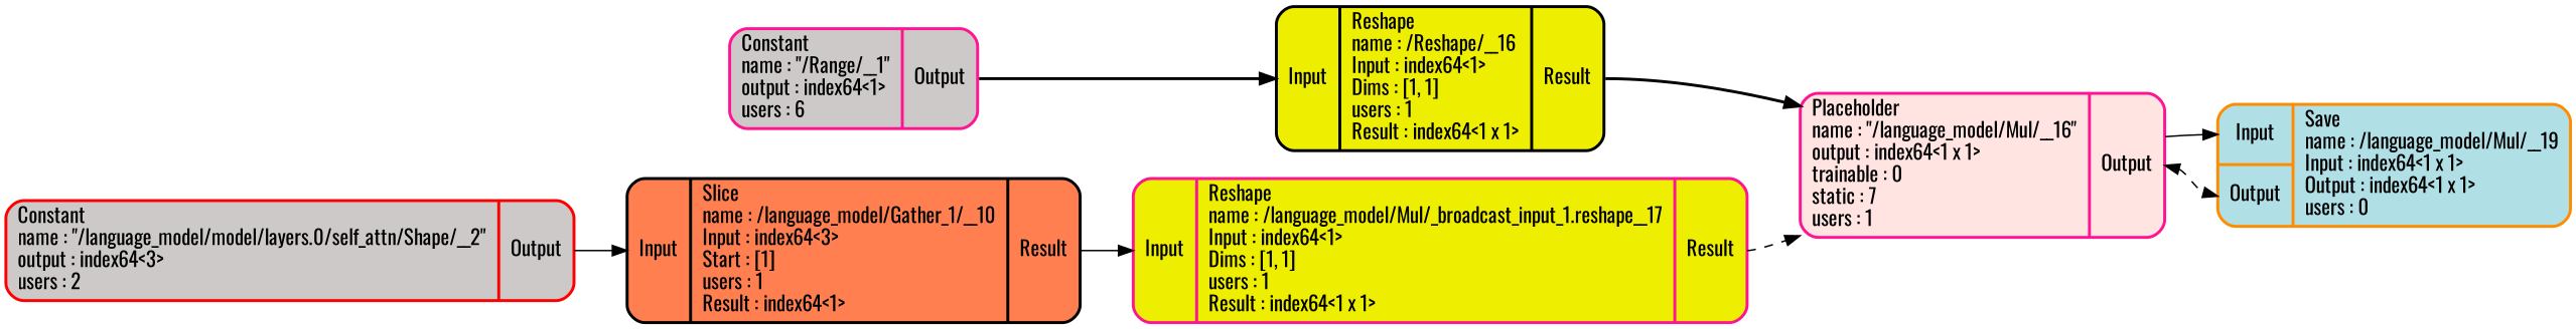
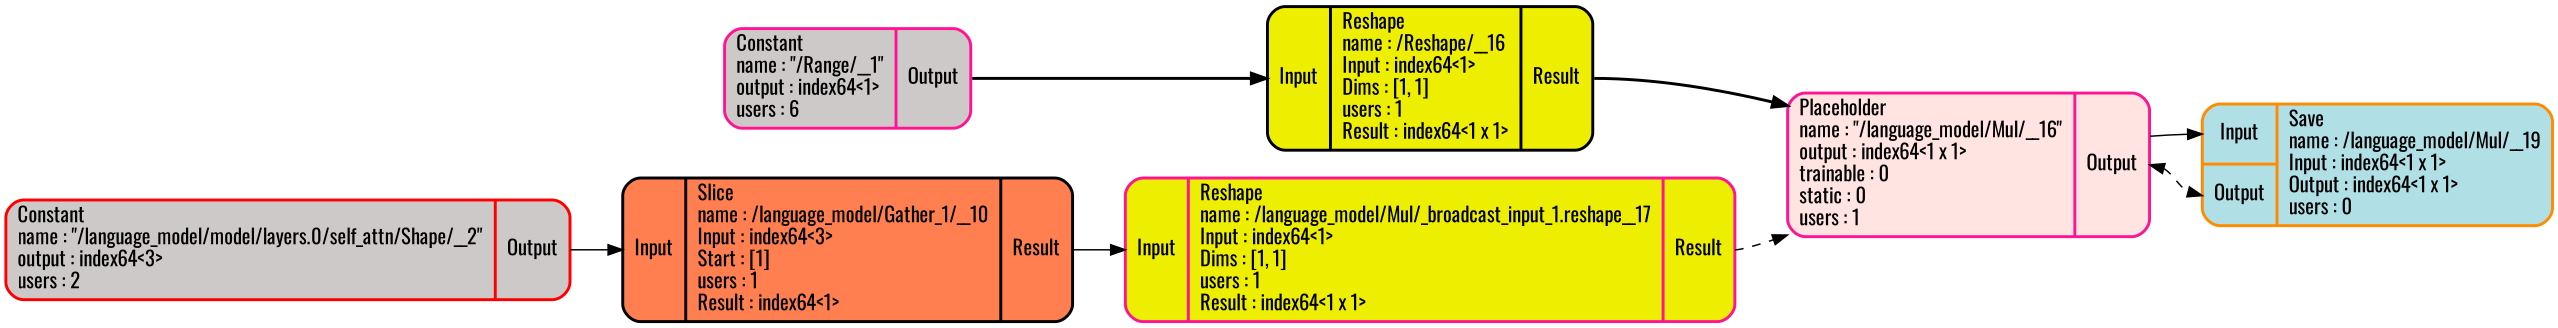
  digraph {
    rankdir=LR
    fontname=Oswald
    node [fillcolor=Yellow2 penwidth=2 shape=record style="filled,rounded" color=deeppink fontname=Oswald]
    edge [headport=Input tailport=Result style=solid fontname=Oswald]
    n1 [fillcolor=PowderBlue label="{{<Input>Input|<Output>Output}|{Save\lname : /language_model/Mul/__19\lInput : index64\<1 x 1\>\lOutput : index64\<1 x 1\>\lusers : 0\l}}" color=darkorange]
-   n2 [fillcolor=MistyRose1 label="{{Placeholder\lname : \"/language_model/Mul/__16\"\loutput : index64\<1 x 1\>\ltrainable : 0\lstatic : 7\lusers : 1\l}|{<Output>Output}}"]
+   n2 [fillcolor=MistyRose1 label="{{Placeholder\lname : \"/language_model/Mul/__16\"\loutput : index64\<1 x 1\>\ltrainable : 0\lstatic : 0\lusers : 1\l}|{<Output>Output}}"]
    n3 [label="{{<Input>Input}|{Reshape\lname : /Reshape/__16\lInput : index64\<1\>\lDims : [1, 1]\lusers : 1\lResult : index64\<1 x 1\>\l}|{<Result>Result}}" color=black]
    n4 [fillcolor=Snow3 label="{{Constant\lname : \"/Range/__1\"\loutput : index64\<1\>\lusers : 6\l}|{<Output>Output}}"]
    n5 [label="{{<Input>Input}|{Reshape\lname : /language_model/Mul/_broadcast_input_1.reshape__17\lInput : index64\<1\>\lDims : [1, 1]\lusers : 1\lResult : index64\<1 x 1\>\l}|{<Result>Result}}"]
    n6 [fillcolor=Coral label="{{<Input>Input}|{Slice\lname : /language_model/Gather_1/__10\lInput : index64\<3\>\lStart : [1]\lusers : 1\lResult : index64\<1\>\l}|{<Result>Result}}" color=black]
    n7 [color=red fillcolor=Snow3 label="{{Constant\lname : \"/language_model/model/layers.0/self_attn/Shape/__2\"\loutput : index64\<3\>\lusers : 2\l}|{<Output>Output}}"]
    n2 -> n1 [dir=both headport=Output tailport=Output style=dashed]
    n2 -> n1
    n3 -> n2 [headport=LHS style=bold]
    n4 -> n3 [tailport=Output style=bold]
    n5 -> n2 [headport=RHS style=dashed]
    n6 -> n5
    n7 -> n6 [tailport=Output]
  }
